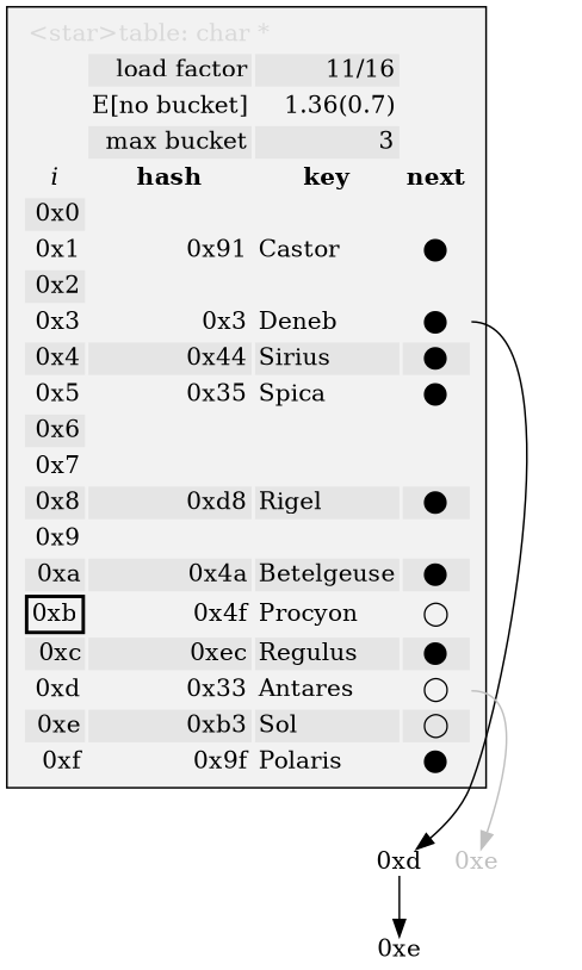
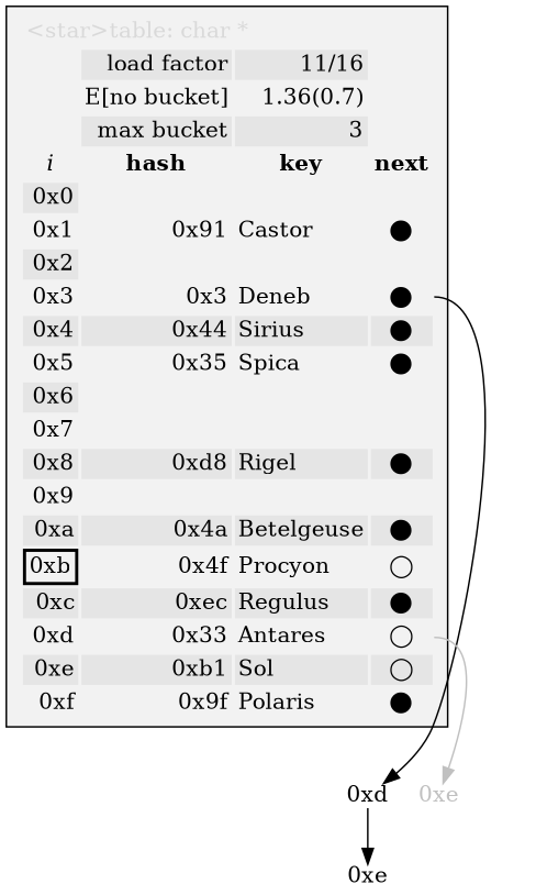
  digraph {
    fontface=modern
    rankdir=TB
    node [fillcolor=none shape=plain style=filled]
-   n1 [fillcolor=Gray95 label=<<TABLE BORDER="0"> 	<TR><TD COLSPAN="3" ALIGN="LEFT"><FONT COLOR="Gray85">&lt;star&gt;table: char *</FONT></TD></TR> 	<TR> 		<TD>&nbsp;</TD> 		<TD BORDER="0" ALIGN="RIGHT" BGCOLOR="Gray90">load factor</TD> 		<TD BORDER="0" ALIGN="RIGHT" BGCOLOR="Gray90">11/16</TD> 	</TR> 	<TR> 		<TD>&nbsp;</TD> 		<TD BORDER="0" ALIGN="RIGHT">E[no bucket]</TD> 		<TD BORDER="0" ALIGN="RIGHT">1.36(0.7)</TD> 	</TR> 	<TR> 		<TD>&nbsp;</TD> 		<TD BORDER="0" ALIGN="RIGHT" BGCOLOR="Gray90">max bucket</TD> 		<TD BORDER="0" ALIGN="RIGHT" BGCOLOR="Gray90">3</TD> 	</TR> 	<TR> 		<TD BORDER="0"><FONT FACE="Times-Italic">i</FONT></TD> 		<TD BORDER="0"><FONT FACE="Times-Bold">hash</FONT></TD> 		<TD BORDER="0"><FONT FACE="Times-Bold">key</FONT></TD> 		<TD BORDER="0"><FONT FACE="Times-Bold">next</FONT></TD> 	</TR> 	<TR> 		<TD ALIGN="RIGHT" BGCOLOR="Gray90">0x0</TD> 	</TR> 	<TR> 		<TD ALIGN="RIGHT">0x1</TD> 		<TD ALIGN="RIGHT">0x91</TD> 		<TD ALIGN="LEFT">Castor</TD> 		<TD PORT="1">⬤</TD> 	</TR> 	<TR> 		<TD ALIGN="RIGHT" BGCOLOR="Gray90">0x2</TD> 	</TR> 	<TR> 		<TD ALIGN="RIGHT">0x3</TD> 		<TD ALIGN="RIGHT">0x3</TD> 		<TD ALIGN="LEFT">Deneb</TD> 		<TD PORT="3">⬤</TD> 	</TR> 	<TR> 		<TD ALIGN="RIGHT" BGCOLOR="Gray90">0x4</TD> 		<TD ALIGN="RIGHT" BGCOLOR="Gray90">0x44</TD> 		<TD ALIGN="LEFT" BGCOLOR="Gray90">Sirius</TD> 		<TD PORT="4" BGCOLOR="Gray90">⬤</TD> 	</TR> 	<TR> 		<TD ALIGN="RIGHT">0x5</TD> 		<TD ALIGN="RIGHT">0x35</TD> 		<TD ALIGN="LEFT">Spica</TD> 		<TD PORT="5">⬤</TD> 	</TR> 	<TR> 		<TD ALIGN="RIGHT" BGCOLOR="Gray90">0x6</TD> 	</TR> 	<TR> 		<TD ALIGN="RIGHT">0x7</TD> 	</TR> 	<TR> 		<TD ALIGN="RIGHT" BGCOLOR="Gray90">0x8</TD> 		<TD ALIGN="RIGHT" BGCOLOR="Gray90">0xd8</TD> 		<TD ALIGN="LEFT" BGCOLOR="Gray90">Rigel</TD> 		<TD PORT="8" BGCOLOR="Gray90">⬤</TD> 	</TR> 	<TR> 		<TD ALIGN="RIGHT">0x9</TD> 	</TR> 	<TR> 		<TD ALIGN="RIGHT" BGCOLOR="Gray90">0xa</TD> 		<TD ALIGN="RIGHT" BGCOLOR="Gray90">0x4a</TD> 		<TD ALIGN="LEFT" BGCOLOR="Gray90">Betelgeuse</TD> 		<TD PORT="10" BGCOLOR="Gray90">⬤</TD> 	</TR> 	<TR> 		<TD ALIGN="RIGHT" BORDER="2">0xb</TD> 		<TD ALIGN="RIGHT">0x4f</TD> 		<TD ALIGN="LEFT">Procyon</TD> 		<TD PORT="11">◯</TD> 	</TR> 	<TR> 		<TD ALIGN="RIGHT" BGCOLOR="Gray90">0xc</TD> 		<TD ALIGN="RIGHT" BGCOLOR="Gray90">0xec</TD> 		<TD ALIGN="LEFT" BGCOLOR="Gray90">Regulus</TD> 		<TD PORT="12" BGCOLOR="Gray90">⬤</TD> 	</TR> 	<TR> 		<TD ALIGN="RIGHT">0xd</TD> 		<TD ALIGN="RIGHT">0x33</TD> 		<TD ALIGN="LEFT">Antares</TD> 		<TD PORT="13">◯</TD> 	</TR> 	<TR> 		<TD ALIGN="RIGHT" BGCOLOR="Gray90">0xe</TD> 		<TD ALIGN="RIGHT" BGCOLOR="Gray90">0xb3</TD> 		<TD ALIGN="LEFT" BGCOLOR="Gray90">Sol</TD> 		<TD PORT="14" BGCOLOR="Gray90">◯</TD> 	</TR> 	<TR> 		<TD ALIGN="RIGHT">0xf</TD> 		<TD ALIGN="RIGHT">0x9f</TD> 		<TD ALIGN="LEFT">Polaris</TD> 		<TD PORT="15">⬤</TD> 	</TR> </TABLE>> shape=box]
+   n1 [fillcolor=Gray95 label=<<TABLE BORDER="0"> 	<TR><TD COLSPAN="3" ALIGN="LEFT"><FONT COLOR="Gray85">&lt;star&gt;table: char *</FONT></TD></TR> 	<TR> 		<TD>&nbsp;</TD> 		<TD BORDER="0" ALIGN="RIGHT" BGCOLOR="Gray90">load factor</TD> 		<TD BORDER="0" ALIGN="RIGHT" BGCOLOR="Gray90">11/16</TD> 	</TR> 	<TR> 		<TD>&nbsp;</TD> 		<TD BORDER="0" ALIGN="RIGHT">E[no bucket]</TD> 		<TD BORDER="0" ALIGN="RIGHT">1.36(0.7)</TD> 	</TR> 	<TR> 		<TD>&nbsp;</TD> 		<TD BORDER="0" ALIGN="RIGHT" BGCOLOR="Gray90">max bucket</TD> 		<TD BORDER="0" ALIGN="RIGHT" BGCOLOR="Gray90">3</TD> 	</TR> 	<TR> 		<TD BORDER="0"><FONT FACE="Times-Italic">i</FONT></TD> 		<TD BORDER="0"><FONT FACE="Times-Bold">hash</FONT></TD> 		<TD BORDER="0"><FONT FACE="Times-Bold">key</FONT></TD> 		<TD BORDER="0"><FONT FACE="Times-Bold">next</FONT></TD> 	</TR> 	<TR> 		<TD ALIGN="RIGHT" BGCOLOR="Gray90">0x0</TD> 	</TR> 	<TR> 		<TD ALIGN="RIGHT">0x1</TD> 		<TD ALIGN="RIGHT">0x91</TD> 		<TD ALIGN="LEFT">Castor</TD> 		<TD PORT="1">⬤</TD> 	</TR> 	<TR> 		<TD ALIGN="RIGHT" BGCOLOR="Gray90">0x2</TD> 	</TR> 	<TR> 		<TD ALIGN="RIGHT">0x3</TD> 		<TD ALIGN="RIGHT">0x3</TD> 		<TD ALIGN="LEFT">Deneb</TD> 		<TD PORT="3">⬤</TD> 	</TR> 	<TR> 		<TD ALIGN="RIGHT" BGCOLOR="Gray90">0x4</TD> 		<TD ALIGN="RIGHT" BGCOLOR="Gray90">0x44</TD> 		<TD ALIGN="LEFT" BGCOLOR="Gray90">Sirius</TD> 		<TD PORT="4" BGCOLOR="Gray90">⬤</TD> 	</TR> 	<TR> 		<TD ALIGN="RIGHT">0x5</TD> 		<TD ALIGN="RIGHT">0x35</TD> 		<TD ALIGN="LEFT">Spica</TD> 		<TD PORT="5">⬤</TD> 	</TR> 	<TR> 		<TD ALIGN="RIGHT" BGCOLOR="Gray90">0x6</TD> 	</TR> 	<TR> 		<TD ALIGN="RIGHT">0x7</TD> 	</TR> 	<TR> 		<TD ALIGN="RIGHT" BGCOLOR="Gray90">0x8</TD> 		<TD ALIGN="RIGHT" BGCOLOR="Gray90">0xd8</TD> 		<TD ALIGN="LEFT" BGCOLOR="Gray90">Rigel</TD> 		<TD PORT="8" BGCOLOR="Gray90">⬤</TD> 	</TR> 	<TR> 		<TD ALIGN="RIGHT">0x9</TD> 	</TR> 	<TR> 		<TD ALIGN="RIGHT" BGCOLOR="Gray90">0xa</TD> 		<TD ALIGN="RIGHT" BGCOLOR="Gray90">0x4a</TD> 		<TD ALIGN="LEFT" BGCOLOR="Gray90">Betelgeuse</TD> 		<TD PORT="10" BGCOLOR="Gray90">⬤</TD> 	</TR> 	<TR> 		<TD ALIGN="RIGHT" BORDER="2">0xb</TD> 		<TD ALIGN="RIGHT">0x4f</TD> 		<TD ALIGN="LEFT">Procyon</TD> 		<TD PORT="11">◯</TD> 	</TR> 	<TR> 		<TD ALIGN="RIGHT" BGCOLOR="Gray90">0xc</TD> 		<TD ALIGN="RIGHT" BGCOLOR="Gray90">0xec</TD> 		<TD ALIGN="LEFT" BGCOLOR="Gray90">Regulus</TD> 		<TD PORT="12" BGCOLOR="Gray90">⬤</TD> 	</TR> 	<TR> 		<TD ALIGN="RIGHT">0xd</TD> 		<TD ALIGN="RIGHT">0x33</TD> 		<TD ALIGN="LEFT">Antares</TD> 		<TD PORT="13">◯</TD> 	</TR> 	<TR> 		<TD ALIGN="RIGHT" BGCOLOR="Gray90">0xe</TD> 		<TD ALIGN="RIGHT" BGCOLOR="Gray90">0xb1</TD> 		<TD ALIGN="LEFT" BGCOLOR="Gray90">Sol</TD> 		<TD PORT="14" BGCOLOR="Gray90">◯</TD> 	</TR> 	<TR> 		<TD ALIGN="RIGHT">0xf</TD> 		<TD ALIGN="RIGHT">0x9f</TD> 		<TD ALIGN="LEFT">Polaris</TD> 		<TD PORT="15">⬤</TD> 	</TR> </TABLE>> shape=box]
    n2 [label="0xd"]
    n3 [fontcolor=Gray label="0xe"]
    n4 [label="0xe"]
    n1 -> n2 [tailclip=false tailport=3]
    n1 -> n3 [color=Gray tailport=13]
    n2 -> n4
  }
